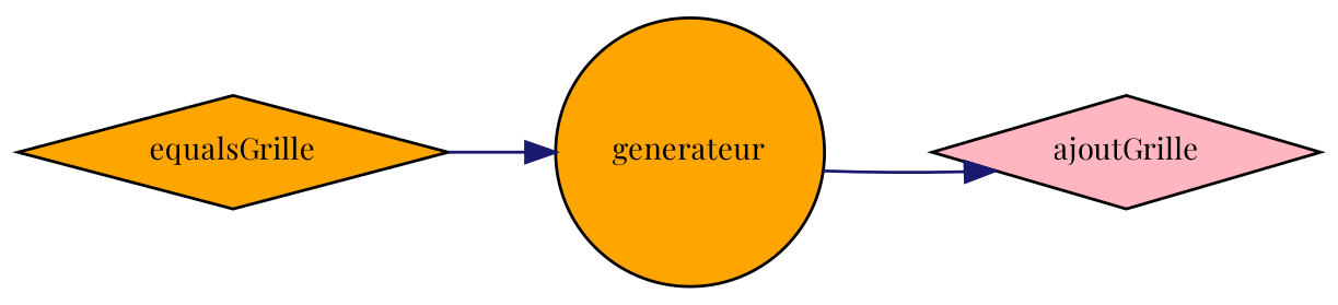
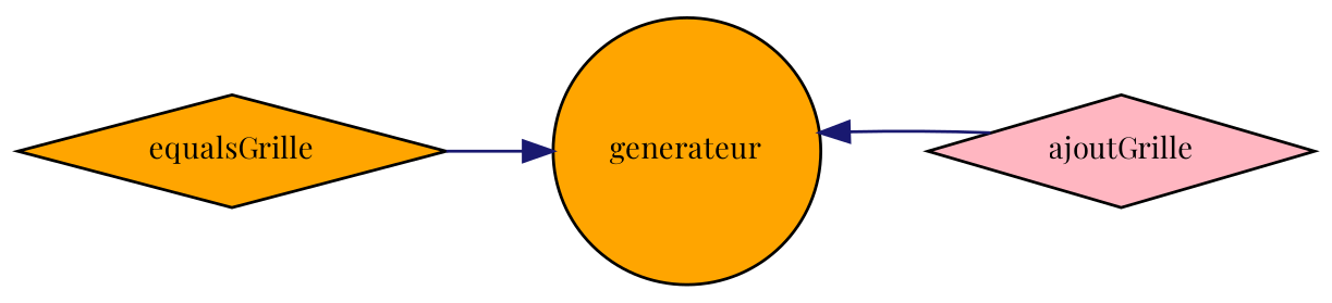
  digraph {
    fontname="Playfair Display"
    rankdir=LR
    node [color=black fillcolor=orange fontname="Playfair Display" fontsize=10 shape=diamond style=filled]
    edge [color=midnightblue fontname="Playfair Display" fontsize=10 labelfontname=Helvetica labelfontsize=10 style=solid]
    n1 [fontcolor=black height=0.2 label=generateur shape=circle width=0.4]
    n2 [fillcolor=lightpink height=0.2 label=ajoutGrille width=0.4]
    n3 [height=0.2 label=equalsGrille width=0.4]
-   n1 -> n2
+   n2 -> n1
    n3 -> n1
  }
